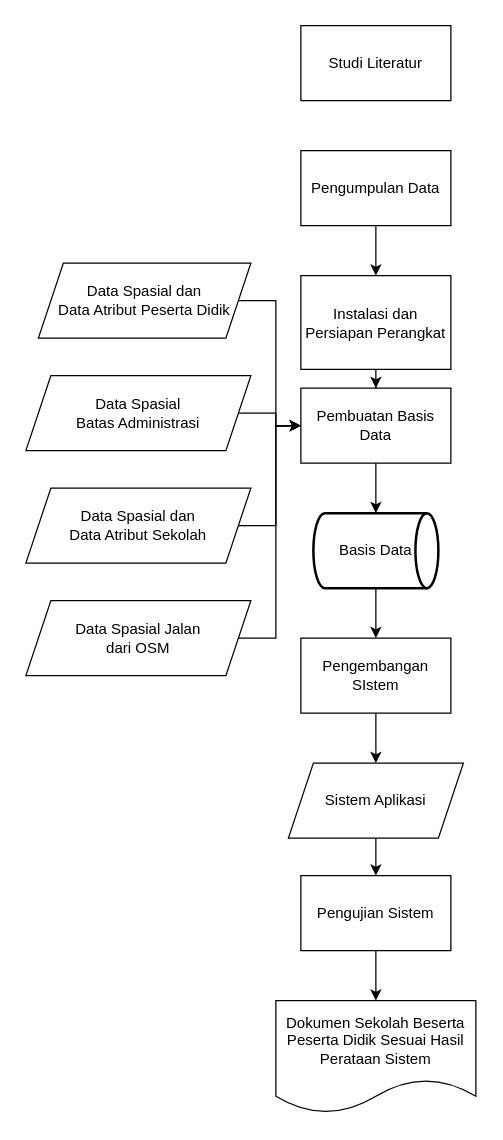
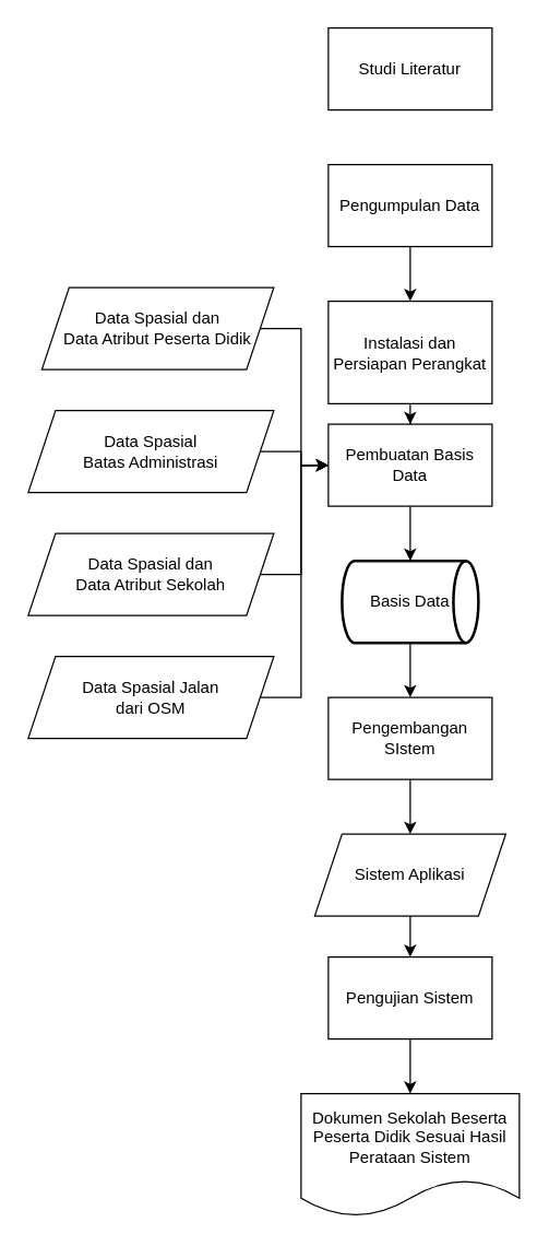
  <mxCell id="0" />
  <mxCell id="1" parent="0" />
  <mxCell id="2" value="Studi Literatur" style="rounded=0;whiteSpace=wrap;html=1;" vertex="1" parent="1"><mxGeometry x="240" y="20" width="120" height="60" as="geometry" /></mxCell>
  <mxCell id="3" style="edgeStyle=orthogonalEdgeStyle;rounded=0;orthogonalLoop=1;jettySize=auto;html=1;entryX=0.5;entryY=0;entryDx=0;entryDy=0;" edge="1" parent="1" source="4" target="14"><mxGeometry relative="1" as="geometry" /></mxCell>
  <mxCell id="4" value="Pengumpulan Data" style="rounded=0;whiteSpace=wrap;html=1;" vertex="1" parent="1"><mxGeometry x="240" y="120" width="120" height="60" as="geometry" /></mxCell>
  <mxCell id="5" style="edgeStyle=orthogonalEdgeStyle;rounded=0;orthogonalLoop=1;jettySize=auto;html=1;entryX=0;entryY=0.5;entryDx=0;entryDy=0;" edge="1" parent="1" source="6" target="15"><mxGeometry relative="1" as="geometry" /></mxCell>
  <mxCell id="6" value="Data Spasial dan &lt;br&gt;Data Atribut Sekolah" style="shape=parallelogram;perimeter=parallelogramPerimeter;whiteSpace=wrap;html=1;fixedSize=1;" vertex="1" parent="1"><mxGeometry x="20" y="390" width="180" height="60" as="geometry" /></mxCell>
  <mxCell id="7" style="edgeStyle=orthogonalEdgeStyle;rounded=0;orthogonalLoop=1;jettySize=auto;html=1;entryX=0;entryY=0.5;entryDx=0;entryDy=0;" edge="1" parent="1" source="8" target="15"><mxGeometry relative="1" as="geometry" /></mxCell>
  <mxCell id="8" value="Data Spasial dan &lt;br&gt;Data Atribut Peserta Didik" style="shape=parallelogram;perimeter=parallelogramPerimeter;whiteSpace=wrap;html=1;fixedSize=1;" vertex="1" parent="1"><mxGeometry x="30" y="210" width="170" height="60" as="geometry" /></mxCell>
- <mxCell id="9" style="edgeStyle=orthogonalEdgeStyle;rounded=0;orthogonalLoop=1;jettySize=auto;html=1;entryX=0;entryY=0.5;entryDx=0;entryDy=0;endArrow=none;" edge="1" parent="1" source="10" target="15"><mxGeometry relative="1" as="geometry" /></mxCell>
+ <mxCell id="9" style="edgeStyle=orthogonalEdgeStyle;rounded=0;orthogonalLoop=1;jettySize=auto;html=1;entryX=0;entryY=0.5;entryDx=0;entryDy=0;" edge="1" parent="1" source="10" target="15"><mxGeometry relative="1" as="geometry" /></mxCell>
  <mxCell id="10" value="Data Spasial Jalan&lt;br&gt;dari OSM" style="shape=parallelogram;perimeter=parallelogramPerimeter;whiteSpace=wrap;html=1;fixedSize=1;" vertex="1" parent="1"><mxGeometry x="20" y="480" width="180" height="60" as="geometry" /></mxCell>
  <mxCell id="11" style="edgeStyle=orthogonalEdgeStyle;rounded=0;orthogonalLoop=1;jettySize=auto;html=1;" edge="1" parent="1" source="12"><mxGeometry relative="1" as="geometry"><mxPoint x="240" y="340" as="targetPoint" /></mxGeometry></mxCell>
  <mxCell id="12" value="Data Spasial &lt;br&gt;Batas Administrasi" style="shape=parallelogram;perimeter=parallelogramPerimeter;whiteSpace=wrap;html=1;fixedSize=1;" vertex="1" parent="1"><mxGeometry x="20" y="300" width="180" height="60" as="geometry" /></mxCell>
  <mxCell id="13" style="edgeStyle=orthogonalEdgeStyle;rounded=0;orthogonalLoop=1;jettySize=auto;html=1;entryX=0.5;entryY=0;entryDx=0;entryDy=0;" edge="1" parent="1" source="14" target="15"><mxGeometry relative="1" as="geometry" /></mxCell>
  <mxCell id="14" value="Instalasi dan Persiapan Perangkat" style="rounded=0;whiteSpace=wrap;html=1;" vertex="1" parent="1"><mxGeometry x="240" y="220" width="120" height="75" as="geometry" /></mxCell>
  <mxCell id="15" value="Pembuatan Basis Data" style="rounded=0;whiteSpace=wrap;html=1;" vertex="1" parent="1"><mxGeometry x="240" y="310" width="120" height="60" as="geometry" /></mxCell>
  <mxCell id="16" style="edgeStyle=orthogonalEdgeStyle;rounded=0;orthogonalLoop=1;jettySize=auto;html=1;entryX=0.5;entryY=0;entryDx=0;entryDy=0;" edge="1" parent="1" source="17" target="20"><mxGeometry relative="1" as="geometry" /></mxCell>
  <mxCell id="17" value="Basis Data" style="strokeWidth=2;html=1;shape=mxgraph.flowchart.direct_data;whiteSpace=wrap;" vertex="1" parent="1"><mxGeometry x="250" y="410" width="100" height="60" as="geometry" /></mxCell>
  <mxCell id="18" style="edgeStyle=orthogonalEdgeStyle;rounded=0;orthogonalLoop=1;jettySize=auto;html=1;entryX=0.5;entryY=0;entryDx=0;entryDy=0;entryPerimeter=0;" edge="1" parent="1" source="15" target="17"><mxGeometry relative="1" as="geometry" /></mxCell>
  <mxCell id="19" style="edgeStyle=orthogonalEdgeStyle;rounded=0;orthogonalLoop=1;jettySize=auto;html=1;entryX=0.5;entryY=0;entryDx=0;entryDy=0;" edge="1" parent="1" source="20" target="22"><mxGeometry relative="1" as="geometry" /></mxCell>
  <mxCell id="20" value="Pengembangan SIstem" style="rounded=0;whiteSpace=wrap;html=1;" vertex="1" parent="1"><mxGeometry x="240" y="510" width="120" height="60" as="geometry" /></mxCell>
  <mxCell id="21" style="edgeStyle=orthogonalEdgeStyle;rounded=0;orthogonalLoop=1;jettySize=auto;html=1;" edge="1" parent="1" source="22" target="24"><mxGeometry relative="1" as="geometry" /></mxCell>
  <mxCell id="22" value="Sistem Aplikasi" style="shape=parallelogram;perimeter=parallelogramPerimeter;whiteSpace=wrap;html=1;fixedSize=1;" vertex="1" parent="1"><mxGeometry x="230" y="610" width="140" height="60" as="geometry" /></mxCell>
  <mxCell id="23" style="edgeStyle=orthogonalEdgeStyle;rounded=0;orthogonalLoop=1;jettySize=auto;html=1;" edge="1" parent="1" source="24" target="25"><mxGeometry relative="1" as="geometry" /></mxCell>
  <mxCell id="24" value="Pengujian Sistem" style="rounded=0;whiteSpace=wrap;html=1;" vertex="1" parent="1"><mxGeometry x="240" y="700" width="120" height="60" as="geometry" /></mxCell>
  <mxCell id="25" value="Dokumen Sekolah Beserta Peserta Didik Sesuai Hasil Perataan Sistem" style="shape=document;whiteSpace=wrap;html=1;boundedLbl=1;" vertex="1" parent="1"><mxGeometry x="220" y="800" width="160" height="90" as="geometry" /></mxCell>
